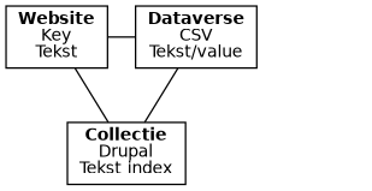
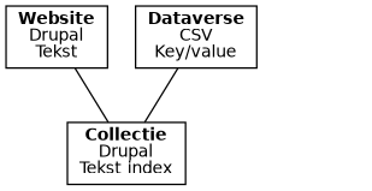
  graph {
    fontname="DejaVu Sans"
    node [fontname="DejaVu Sans" fontsize=11.0 shape=box]
    edge [fontname="DejaVu Sans" fontsize=11.0]
-   n1 [label=<<B>Website</B><BR/>Key<BR/>Tekst>]
-   n2 [label=<<B>Dataverse</B><BR/>CSV<BR/>Tekst/value>]
+   n1 [label=<<B>Website</B><BR/>Drupal<BR/>Tekst>]
+   n2 [label=<<B>Dataverse</B><BR/>CSV<BR/>Key/value>]
    r1 [style=invisible]
    n4 [label=<<B>Collectie</B><BR/>Drupal<BR/>Tekst index>]
    r2 [style=invisible]
    subgraph sub_1 {
      rank=same
      n1
      n2
      r1
    }
    subgraph sub_2 {
      rank=same
      n4
      r2
    }
-   n1 -- n2
    n2 -- n4
    r1 -- r2 [style=invisible]
    n4 -- n1
  }
